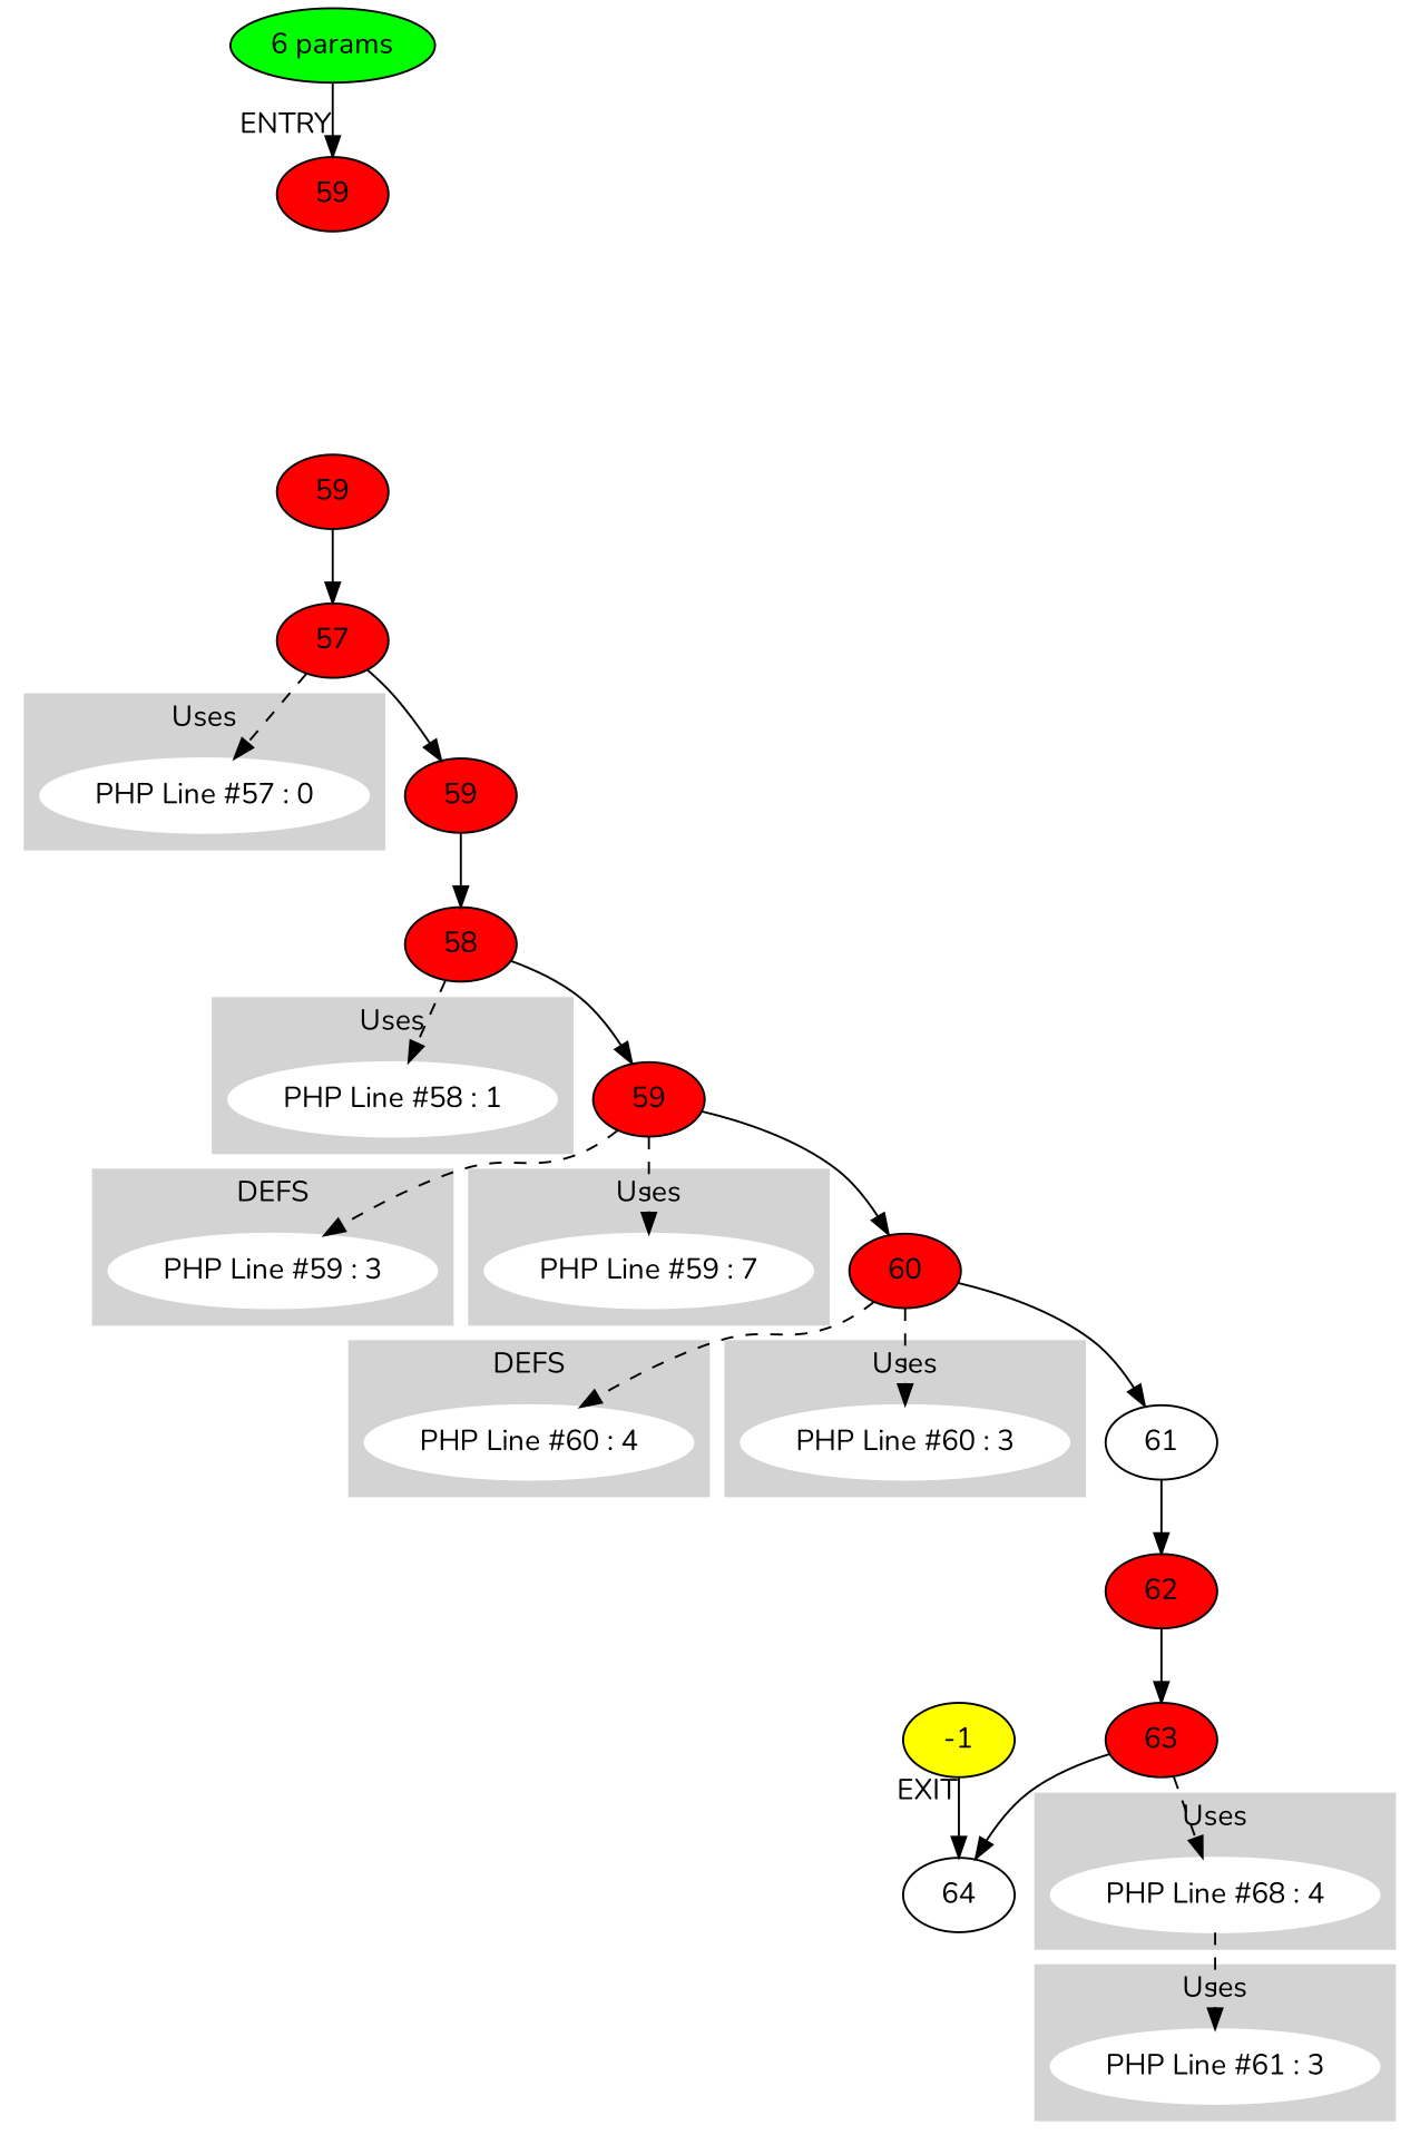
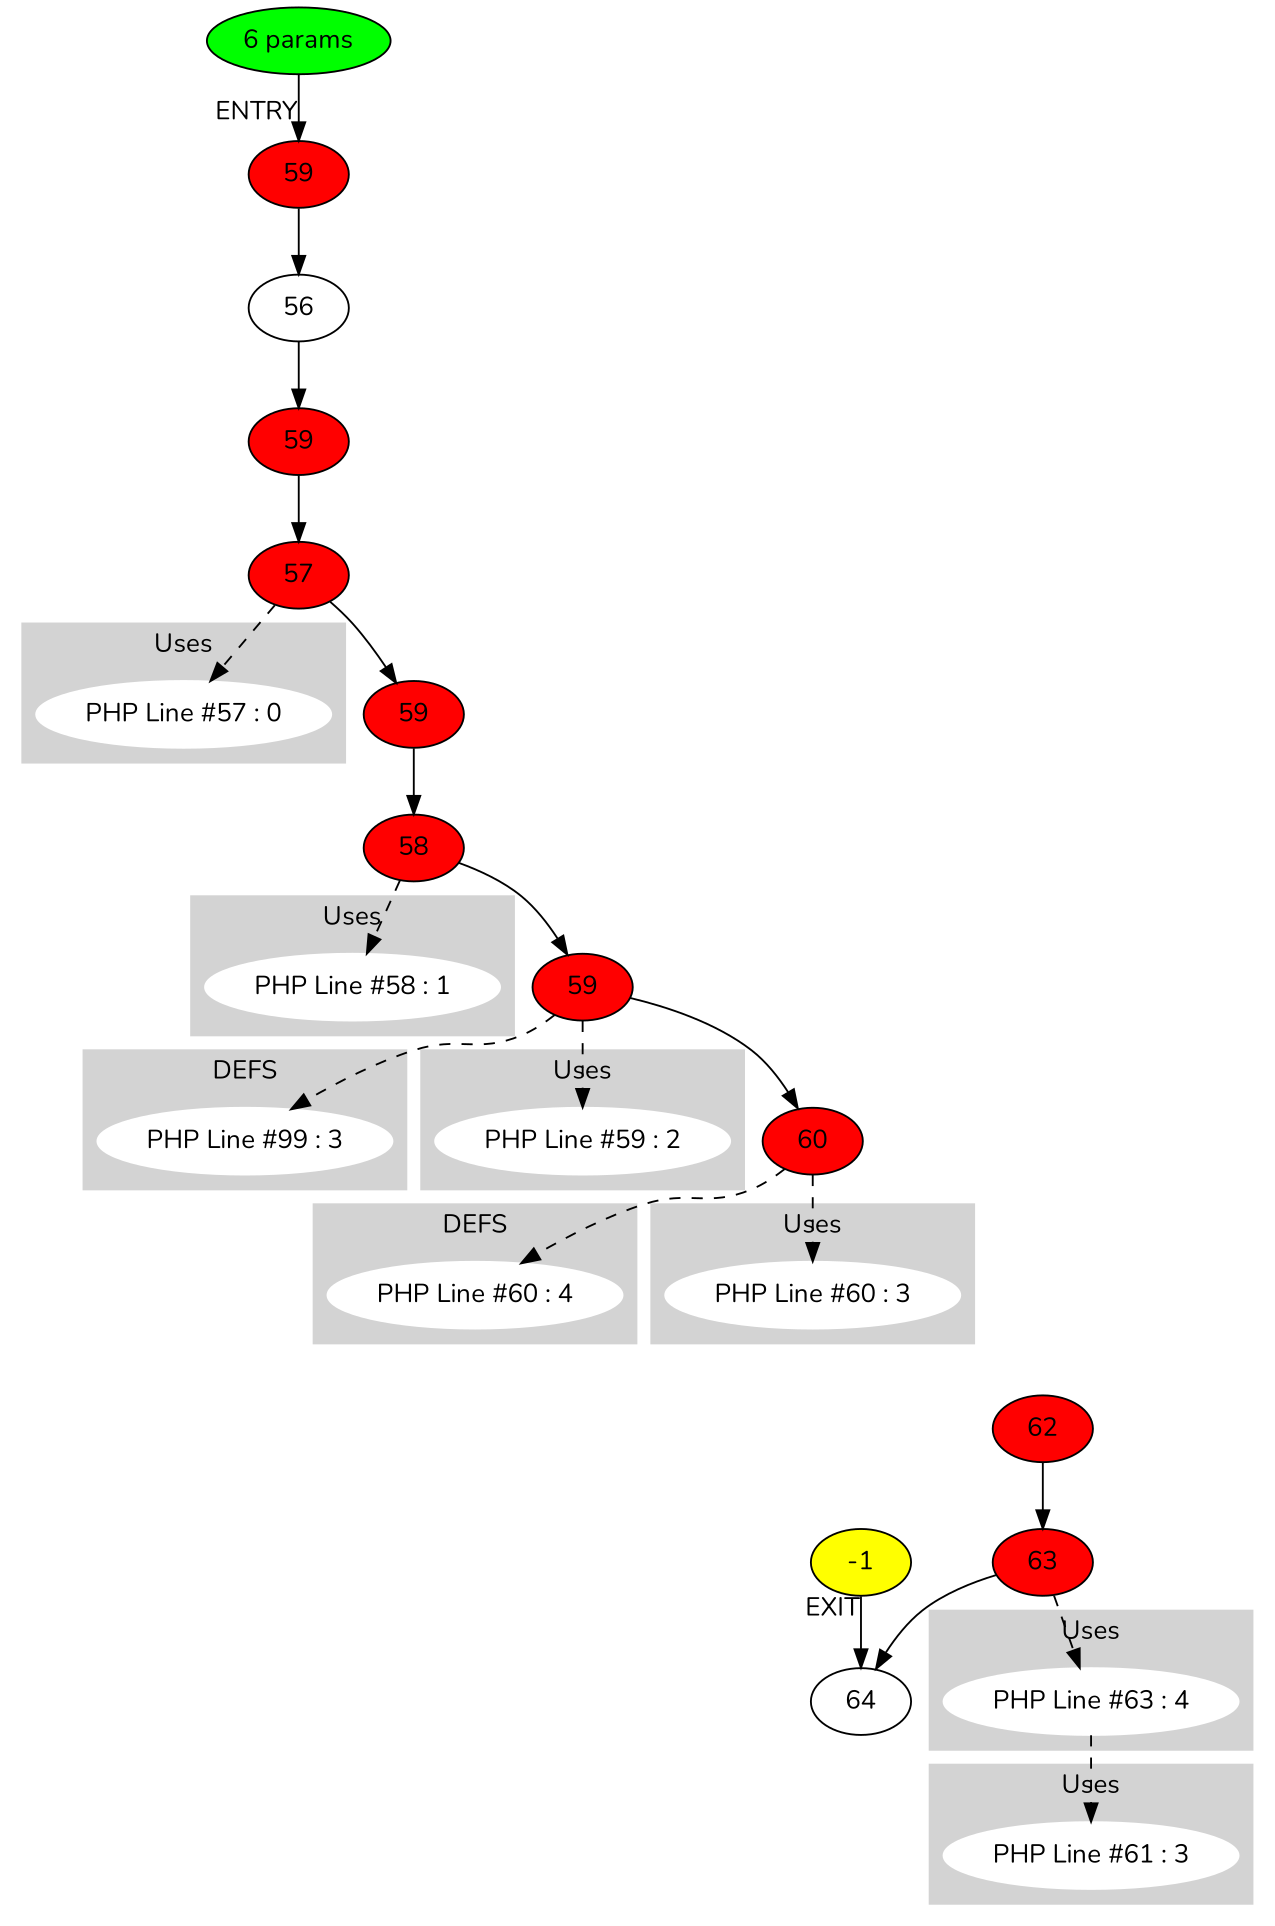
  digraph {
    fontname=Nunito
    node [fontname=Nunito style=filled]
    edge [fontname=Nunito]
-   n1 [color=white label="PHP Line #59 : 3"]
+   n1 [color=white label="PHP Line #99 : 3"]
    n2 [color=white label="PHP Line #60 : 4"]
    n3 [color=white label="PHP Line #57 : 0"]
    n4 [color=white label="PHP Line #58 : 1"]
-   n5 [color=white label="PHP Line #59 : 7"]
+   n5 [color=white label="PHP Line #59 : 2"]
    n6 [color=white label="PHP Line #60 : 3"]
    n7 [color=white label="PHP Line #61 : 3"]
-   n8 [color=white label="PHP Line #68 : 4"]
+   n8 [color=white label="PHP Line #63 : 4"]
    n9 [fillcolor=red label=59]
+   n10 [label=56 style=""]
    n11 [fillcolor=red label=59]
    n12 [fillcolor=red label=57]
    n13 [fillcolor=red label=59]
    n14 [fillcolor=red label=58]
    n15 [fillcolor=red label=59]
    n16 [fillcolor=red label=60]
-   n17 [label=61 style=""]
    n18 [fillcolor=red label=62]
    n19 [fillcolor=red label=63]
    n20 [label=64 style=""]
    -1 [fillcolor=yellow]
    n22 [fillcolor=green label="6 params"]
    subgraph cluster_1 {
      color=lightgrey
      label=DEFS
      style=filled
      n1
    }
    subgraph cluster_2 {
      color=lightgrey
      label=DEFS
      style=filled
      n2
    }
    subgraph cluster_3 {
      color=lightgrey
      label=Uses
      style=filled
      n3
    }
    subgraph cluster_4 {
      color=lightgrey
      label=Uses
      style=filled
      n4
    }
    subgraph cluster_5 {
      color=lightgrey
      label=Uses
      style=filled
      n5
    }
    subgraph cluster_6 {
      color=lightgrey
      label=Uses
      style=filled
      n6
    }
    subgraph cluster_7 {
      color=lightgrey
      label=Uses
      style=filled
      n7
    }
    subgraph cluster_8 {
      color=lightgrey
      label=Uses
      style=filled
      n8
    }
    n8 -> n7 [style=dashed]
+   n9 -> n10
+   n10 -> n11
    n11 -> n12
    n12 -> n3 [style=dashed]
    n12 -> n13
    n13 -> n14
    n14 -> n4 [style=dashed]
    n14 -> n15
    n15 -> n1 [style=dashed]
    n15 -> n5 [style=dashed]
    n15 -> n16
    n16 -> n2 [style=dashed]
    n16 -> n6 [style=dashed]
-   n16 -> n17
-   n17 -> n18
    n18 -> n19
    n19 -> n8 [style=dashed]
    n19 -> n20
    -1 -> n20 [xlabel=EXIT]
    n22 -> n9 [xlabel=ENTRY]
  }
